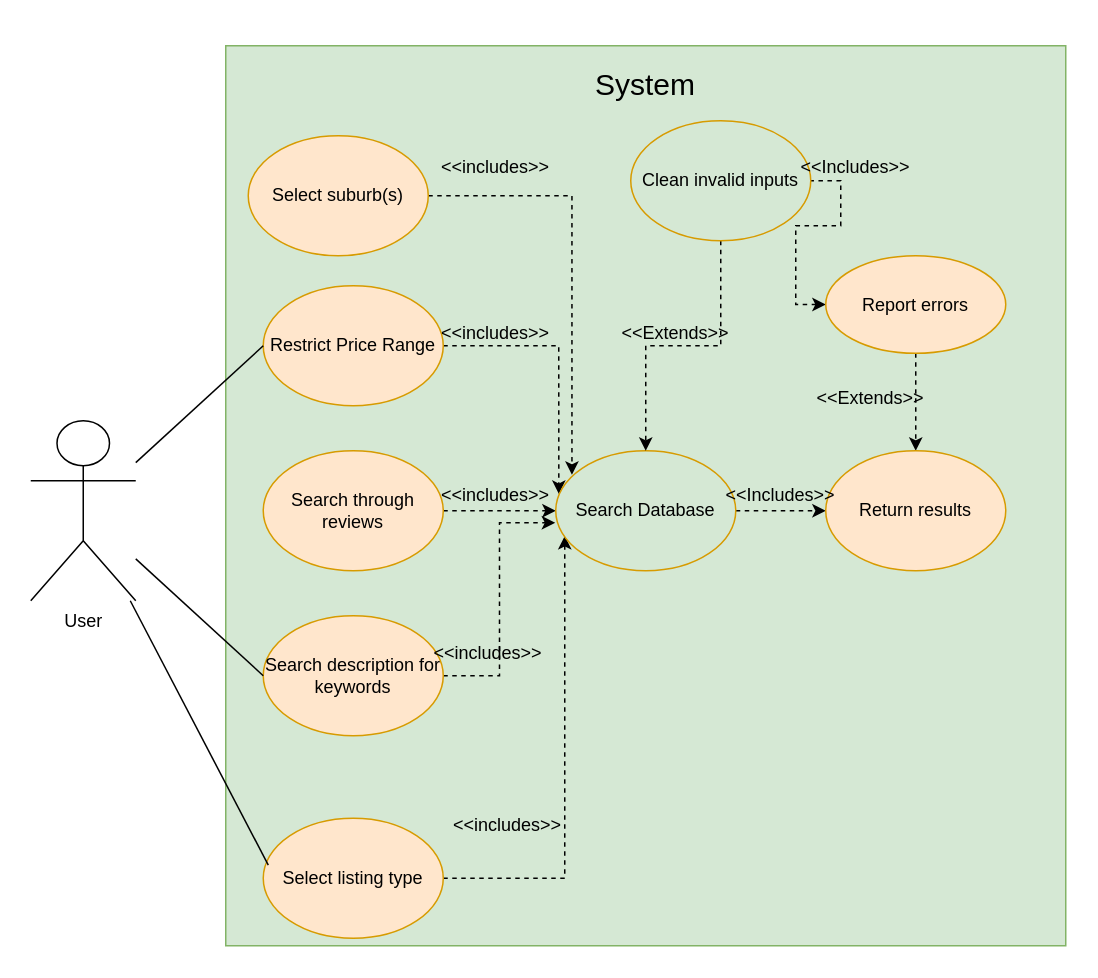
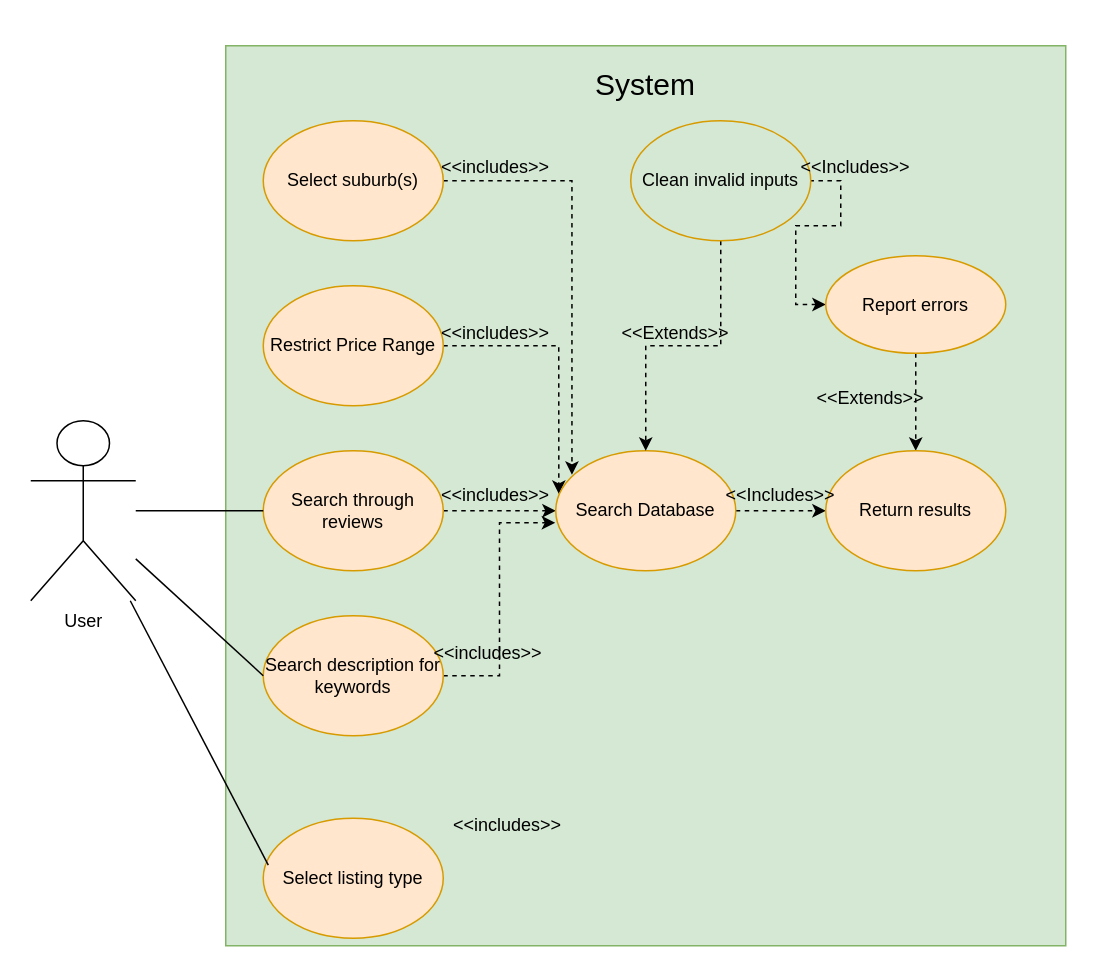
  <mxCell id="0" />
  <mxCell id="1" parent="0" />
  <mxCell id="2" value="" style="rounded=0;whiteSpace=wrap;html=1;fillColor=#d5e8d4;strokeColor=#82b366;" vertex="1" parent="1"><mxGeometry x="150" y="30" width="560" height="600" as="geometry" /></mxCell>
  <mxCell id="3" value="User" style="shape=umlActor;verticalLabelPosition=bottom;verticalAlign=top;html=1;outlineConnect=0;perimeterSpacing=0;strokeWidth=1;" vertex="1" parent="1"><mxGeometry x="20" y="280" width="70" height="120" as="geometry" /></mxCell>
  <mxCell id="4" value="System" style="text;html=1;strokeColor=none;fillColor=none;align=center;verticalAlign=middle;whiteSpace=wrap;rounded=0;fontSize=20;" vertex="1" parent="1"><mxGeometry x="385" y="20" width="90" height="70" as="geometry" /></mxCell>
  <mxCell id="5" value="" style="edgeStyle=orthogonalEdgeStyle;rounded=0;orthogonalLoop=1;jettySize=auto;html=1;entryX=0.09;entryY=0.2;entryDx=0;entryDy=0;dashed=1;entryPerimeter=0;" edge="1" parent="1" source="6" target="19"><mxGeometry relative="1" as="geometry" /></mxCell>
- <mxCell id="6" value="Select suburb(s)" style="ellipse;whiteSpace=wrap;html=1;fillColor=#ffe6cc;strokeColor=#d79b00;" vertex="1" parent="1"><mxGeometry x="165" y="90" width="120" height="80" as="geometry" /></mxCell>
+ <mxCell id="6" value="Select suburb(s)" style="ellipse;whiteSpace=wrap;html=1;fillColor=#ffe6cc;strokeColor=#d79b00;" vertex="1" parent="1"><mxGeometry x="175" y="80" width="120" height="80" as="geometry" /></mxCell>
  <mxCell id="7" value="" style="edgeStyle=orthogonalEdgeStyle;rounded=0;orthogonalLoop=1;jettySize=auto;html=1;entryX=0.017;entryY=0.36;entryDx=0;entryDy=0;dashed=1;entryPerimeter=0;" edge="1" parent="1" source="8" target="19"><mxGeometry relative="1" as="geometry"><mxPoint x="395" y="230" as="targetPoint" /></mxGeometry></mxCell>
  <mxCell id="8" value="Restrict Price Range" style="ellipse;whiteSpace=wrap;html=1;fillColor=#ffe6cc;strokeColor=#d79b00;" vertex="1" parent="1"><mxGeometry x="175" y="190" width="120" height="80" as="geometry" /></mxCell>
  <mxCell id="9" value="" style="edgeStyle=orthogonalEdgeStyle;rounded=0;orthogonalLoop=1;jettySize=auto;html=1;dashed=1;" edge="1" parent="1" source="10" target="19"><mxGeometry relative="1" as="geometry" /></mxCell>
  <mxCell id="10" value="Search through reviews" style="ellipse;whiteSpace=wrap;html=1;fillColor=#ffe6cc;strokeColor=#d79b00;" vertex="1" parent="1"><mxGeometry x="175" y="300" width="120" height="80" as="geometry" /></mxCell>
  <mxCell id="11" value="" style="edgeStyle=orthogonalEdgeStyle;rounded=0;orthogonalLoop=1;jettySize=auto;html=1;entryX=-0.003;entryY=0.6;entryDx=0;entryDy=0;dashed=1;entryPerimeter=0;" edge="1" parent="1" source="12" target="19"><mxGeometry relative="1" as="geometry"><mxPoint x="395" y="450" as="targetPoint" /></mxGeometry></mxCell>
  <mxCell id="12" value="Search description for keywords" style="ellipse;whiteSpace=wrap;html=1;fillColor=#ffe6cc;strokeColor=#d79b00;" vertex="1" parent="1"><mxGeometry x="175" y="410" width="120" height="80" as="geometry" /></mxCell>
- <mxCell id="13" value="" style="edgeStyle=orthogonalEdgeStyle;rounded=0;orthogonalLoop=1;jettySize=auto;html=1;entryX=0.05;entryY=0.71;entryDx=0;entryDy=0;dashed=1;entryPerimeter=0;" edge="1" parent="1" source="14" target="19"><mxGeometry relative="1" as="geometry"><mxPoint x="375" y="560" as="targetPoint" /></mxGeometry></mxCell>
  <mxCell id="14" value="Select listing type" style="ellipse;whiteSpace=wrap;html=1;fillColor=#ffe6cc;strokeColor=#d79b00;" vertex="1" parent="1"><mxGeometry x="175" y="545" width="120" height="80" as="geometry" /></mxCell>
- <mxCell id="15" value="" style="endArrow=none;html=1;rounded=0;entryX=0;entryY=0.5;entryDx=0;entryDy=0;endFill=0;" edge="1" parent="1" source="3" target="8"><mxGeometry width="50" height="50" relative="1" as="geometry"><mxPoint x="300" y="290" as="sourcePoint" /><mxPoint x="350" y="240" as="targetPoint" /></mxGeometry></mxCell>
+ <mxCell id="15" value="" style="endArrow=none;html=1;rounded=0;endFill=0;" edge="1" parent="1" source="3" target="10"><mxGeometry width="50" height="50" relative="1" as="geometry"><mxPoint x="300" y="290" as="sourcePoint" /><mxPoint x="350" y="240" as="targetPoint" /></mxGeometry></mxCell>
  <mxCell id="16" value="" style="endArrow=none;html=1;rounded=0;entryX=0.028;entryY=0.39;entryDx=0;entryDy=0;entryPerimeter=0;endFill=0;" edge="1" parent="1" source="3" target="14"><mxGeometry width="50" height="50" relative="1" as="geometry"><mxPoint x="300" y="460" as="sourcePoint" /><mxPoint x="350" y="410" as="targetPoint" /></mxGeometry></mxCell>
  <mxCell id="17" value="" style="endArrow=none;html=1;rounded=0;entryX=0;entryY=0.5;entryDx=0;entryDy=0;endFill=0;" edge="1" parent="1" source="3" target="12"><mxGeometry width="50" height="50" relative="1" as="geometry"><mxPoint x="300" y="460" as="sourcePoint" /><mxPoint x="350" y="410" as="targetPoint" /></mxGeometry></mxCell>
  <mxCell id="18" value="" style="edgeStyle=orthogonalEdgeStyle;rounded=0;orthogonalLoop=1;jettySize=auto;html=1;endArrow=classic;endFill=1;dashed=1;" edge="1" parent="1" source="19" target="23"><mxGeometry relative="1" as="geometry" /></mxCell>
- <mxCell id="19" value="Search Database" style="ellipse;whiteSpace=wrap;html=1;fillColor=#d5e8d4;strokeColor=#d79b00;" vertex="1" parent="1"><mxGeometry x="370" y="300" width="120" height="80" as="geometry" /></mxCell>
+ <mxCell id="19" value="Search Database" style="ellipse;whiteSpace=wrap;html=1;fillColor=#ffe6cc;strokeColor=#d79b00;" vertex="1" parent="1"><mxGeometry x="370" y="300" width="120" height="80" as="geometry" /></mxCell>
  <mxCell id="20" value="" style="edgeStyle=orthogonalEdgeStyle;rounded=0;orthogonalLoop=1;jettySize=auto;html=1;entryX=1;entryY=0.5;entryDx=0;entryDy=0;endArrow=none;endFill=0;dashed=1;startArrow=classic;startFill=1;" edge="1" parent="1" source="22" target="25"><mxGeometry relative="1" as="geometry"><mxPoint x="610" y="90" as="targetPoint" /></mxGeometry></mxCell>
  <mxCell id="21" value="" style="edgeStyle=orthogonalEdgeStyle;rounded=0;orthogonalLoop=1;jettySize=auto;html=1;dashed=1;" edge="1" parent="1" source="22" target="23"><mxGeometry relative="1" as="geometry" /></mxCell>
  <mxCell id="22" value="Report errors" style="ellipse;whiteSpace=wrap;html=1;fillColor=#ffe6cc;strokeColor=#d79b00;" vertex="1" parent="1"><mxGeometry x="550" y="170" width="120" height="65" as="geometry" /></mxCell>
  <mxCell id="23" value="Return results" style="ellipse;whiteSpace=wrap;html=1;fillColor=#ffe6cc;strokeColor=#d79b00;" vertex="1" parent="1"><mxGeometry x="550" y="300" width="120" height="80" as="geometry" /></mxCell>
  <mxCell id="24" value="" style="edgeStyle=orthogonalEdgeStyle;rounded=0;orthogonalLoop=1;jettySize=auto;html=1;dashed=1;" edge="1" parent="1" source="25" target="19"><mxGeometry relative="1" as="geometry" /></mxCell>
  <mxCell id="25" value="Clean invalid inputs" style="ellipse;whiteSpace=wrap;html=1;fillColor=#d5e8d4;strokeColor=#d79b00;" vertex="1" parent="1"><mxGeometry x="420" y="80" width="120" height="80" as="geometry" /></mxCell>
  <mxCell id="26" value="&amp;lt;&amp;lt;includes&amp;gt;&amp;gt;" style="text;html=1;strokeColor=none;fillColor=none;align=center;verticalAlign=middle;whiteSpace=wrap;rounded=0;" vertex="1" parent="1"><mxGeometry x="300" y="96" width="60" height="30" as="geometry" /></mxCell>
  <mxCell id="27" value="&amp;lt;&amp;lt;includes&amp;gt;&amp;gt;" style="text;html=1;strokeColor=none;fillColor=none;align=center;verticalAlign=middle;whiteSpace=wrap;rounded=0;" vertex="1" parent="1"><mxGeometry x="300" y="207" width="60" height="30" as="geometry" /></mxCell>
  <mxCell id="28" value="&amp;lt;&amp;lt;includes&amp;gt;&amp;gt;" style="text;html=1;strokeColor=none;fillColor=none;align=center;verticalAlign=middle;whiteSpace=wrap;rounded=0;" vertex="1" parent="1"><mxGeometry x="300" y="315" width="60" height="30" as="geometry" /></mxCell>
  <mxCell id="29" value="&amp;lt;&amp;lt;includes&amp;gt;&amp;gt;" style="text;html=1;strokeColor=none;fillColor=none;align=center;verticalAlign=middle;whiteSpace=wrap;rounded=0;" vertex="1" parent="1"><mxGeometry x="295" y="420" width="60" height="30" as="geometry" /></mxCell>
  <mxCell id="30" value="&amp;lt;&amp;lt;includes&amp;gt;&amp;gt;" style="text;html=1;strokeColor=none;fillColor=none;align=center;verticalAlign=middle;whiteSpace=wrap;rounded=0;" vertex="1" parent="1"><mxGeometry x="308" y="535" width="60" height="30" as="geometry" /></mxCell>
  <mxCell id="31" value="&amp;lt;&amp;lt;Extends&amp;gt;&amp;gt;" style="text;html=1;strokeColor=none;fillColor=none;align=center;verticalAlign=middle;whiteSpace=wrap;rounded=0;" vertex="1" parent="1"><mxGeometry x="420" y="207" width="60" height="30" as="geometry" /></mxCell>
  <mxCell id="32" value="&amp;lt;&amp;lt;Extends&amp;gt;&amp;gt;" style="text;html=1;strokeColor=none;fillColor=none;align=center;verticalAlign=middle;whiteSpace=wrap;rounded=0;" vertex="1" parent="1"><mxGeometry x="550" y="250" width="60" height="30" as="geometry" /></mxCell>
  <mxCell id="33" value="&amp;lt;&amp;lt;Includes&amp;gt;&amp;gt;" style="text;html=1;strokeColor=none;fillColor=none;align=center;verticalAlign=middle;whiteSpace=wrap;rounded=0;" vertex="1" parent="1"><mxGeometry x="540" y="96" width="60" height="30" as="geometry" /></mxCell>
  <mxCell id="34" value="&amp;lt;&amp;lt;Includes&amp;gt;&amp;gt;" style="text;html=1;strokeColor=none;fillColor=none;align=center;verticalAlign=middle;whiteSpace=wrap;rounded=0;" vertex="1" parent="1"><mxGeometry x="490" y="315" width="60" height="30" as="geometry" /></mxCell>
